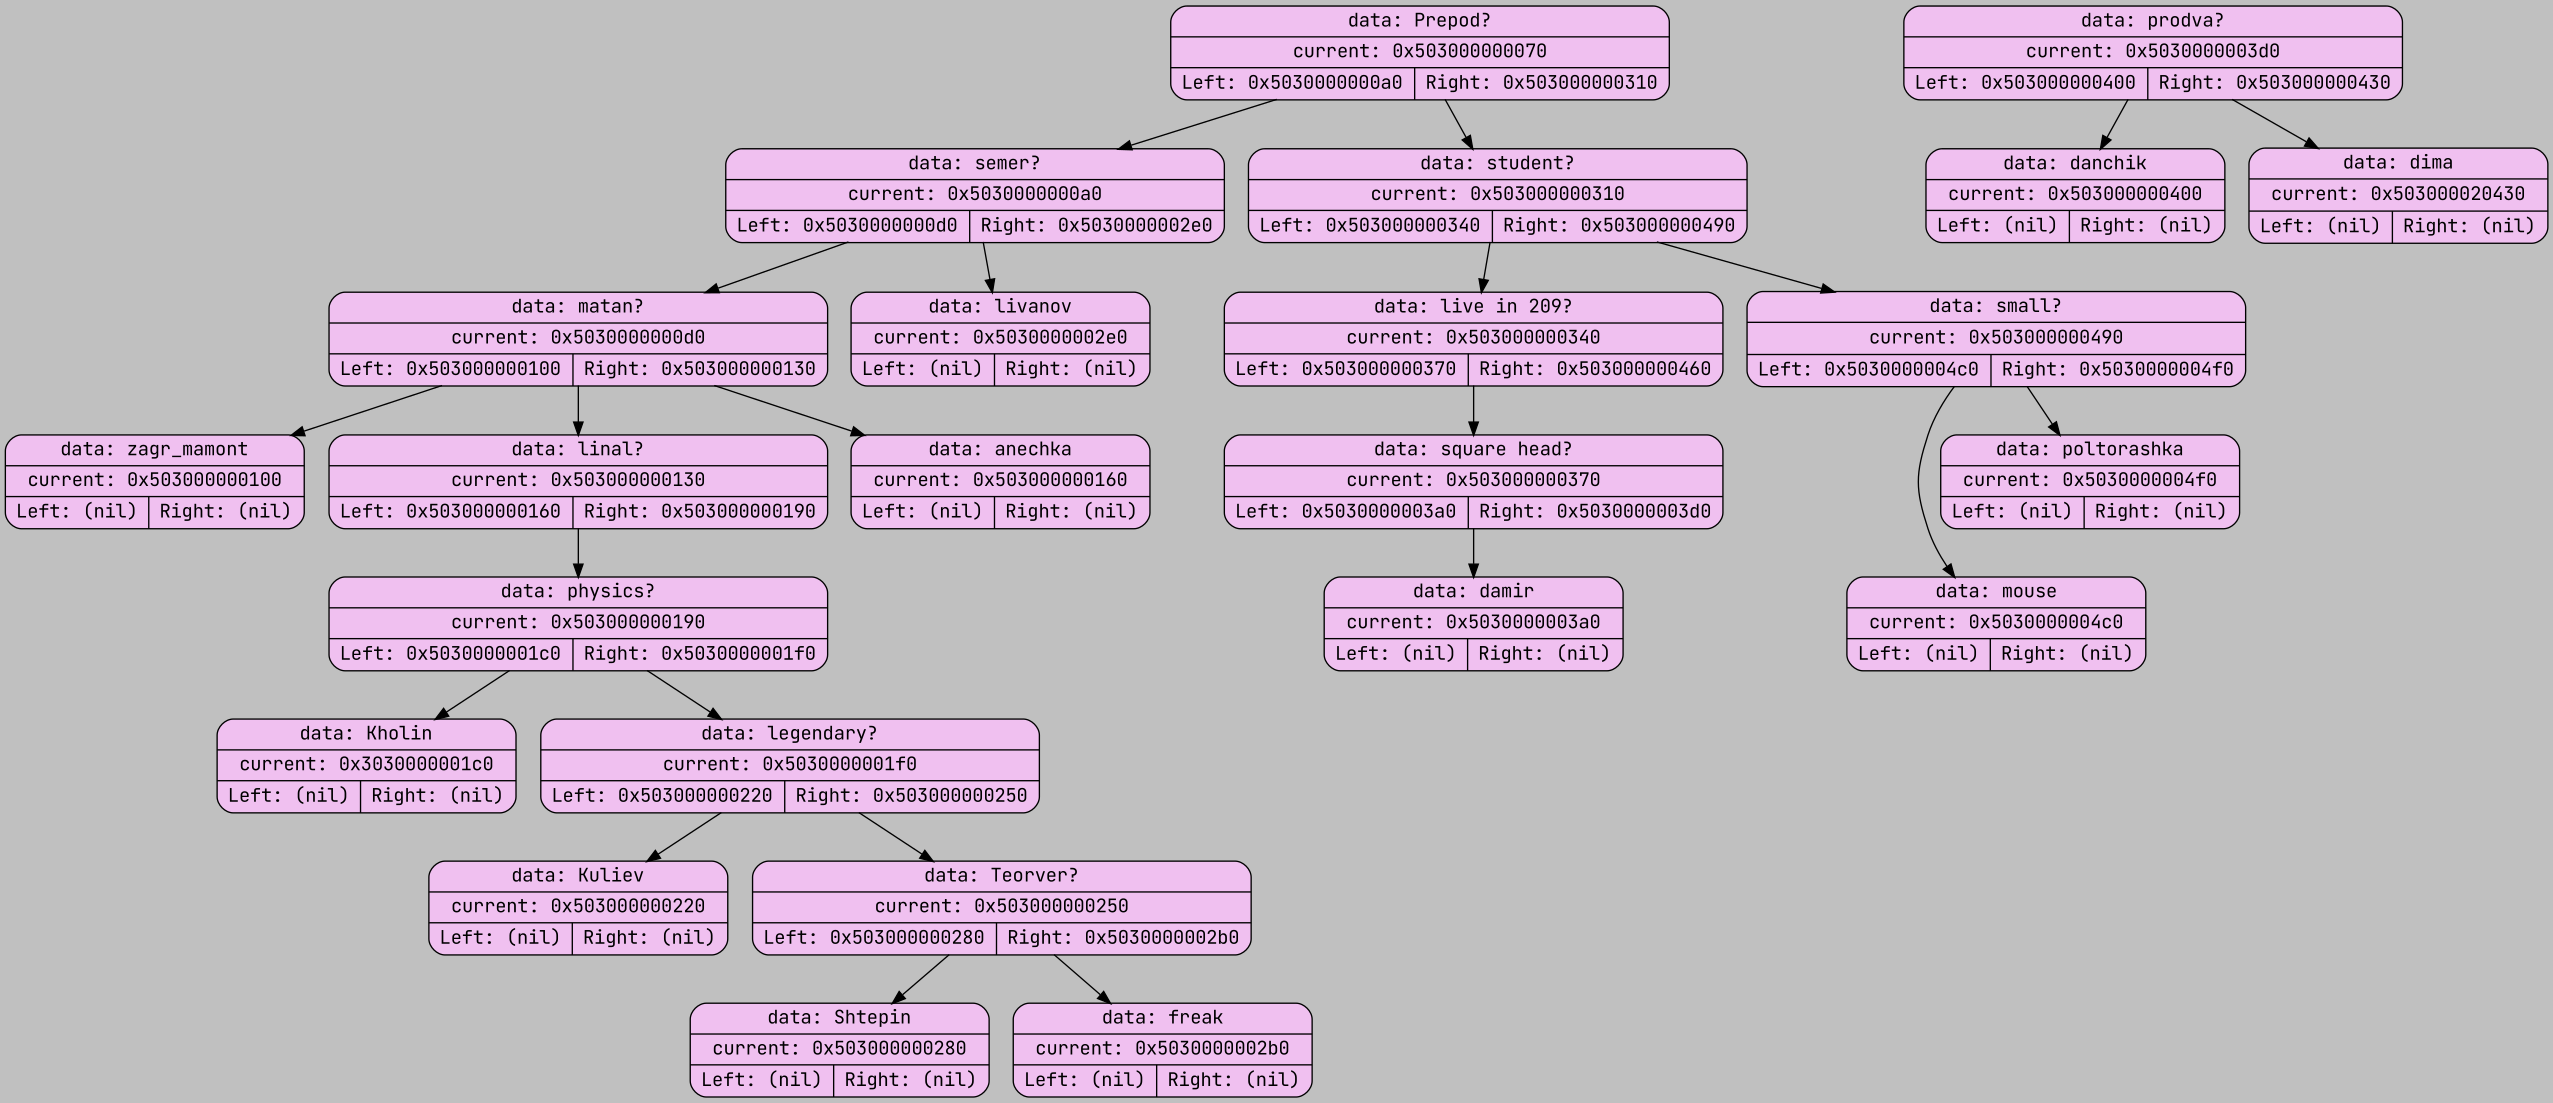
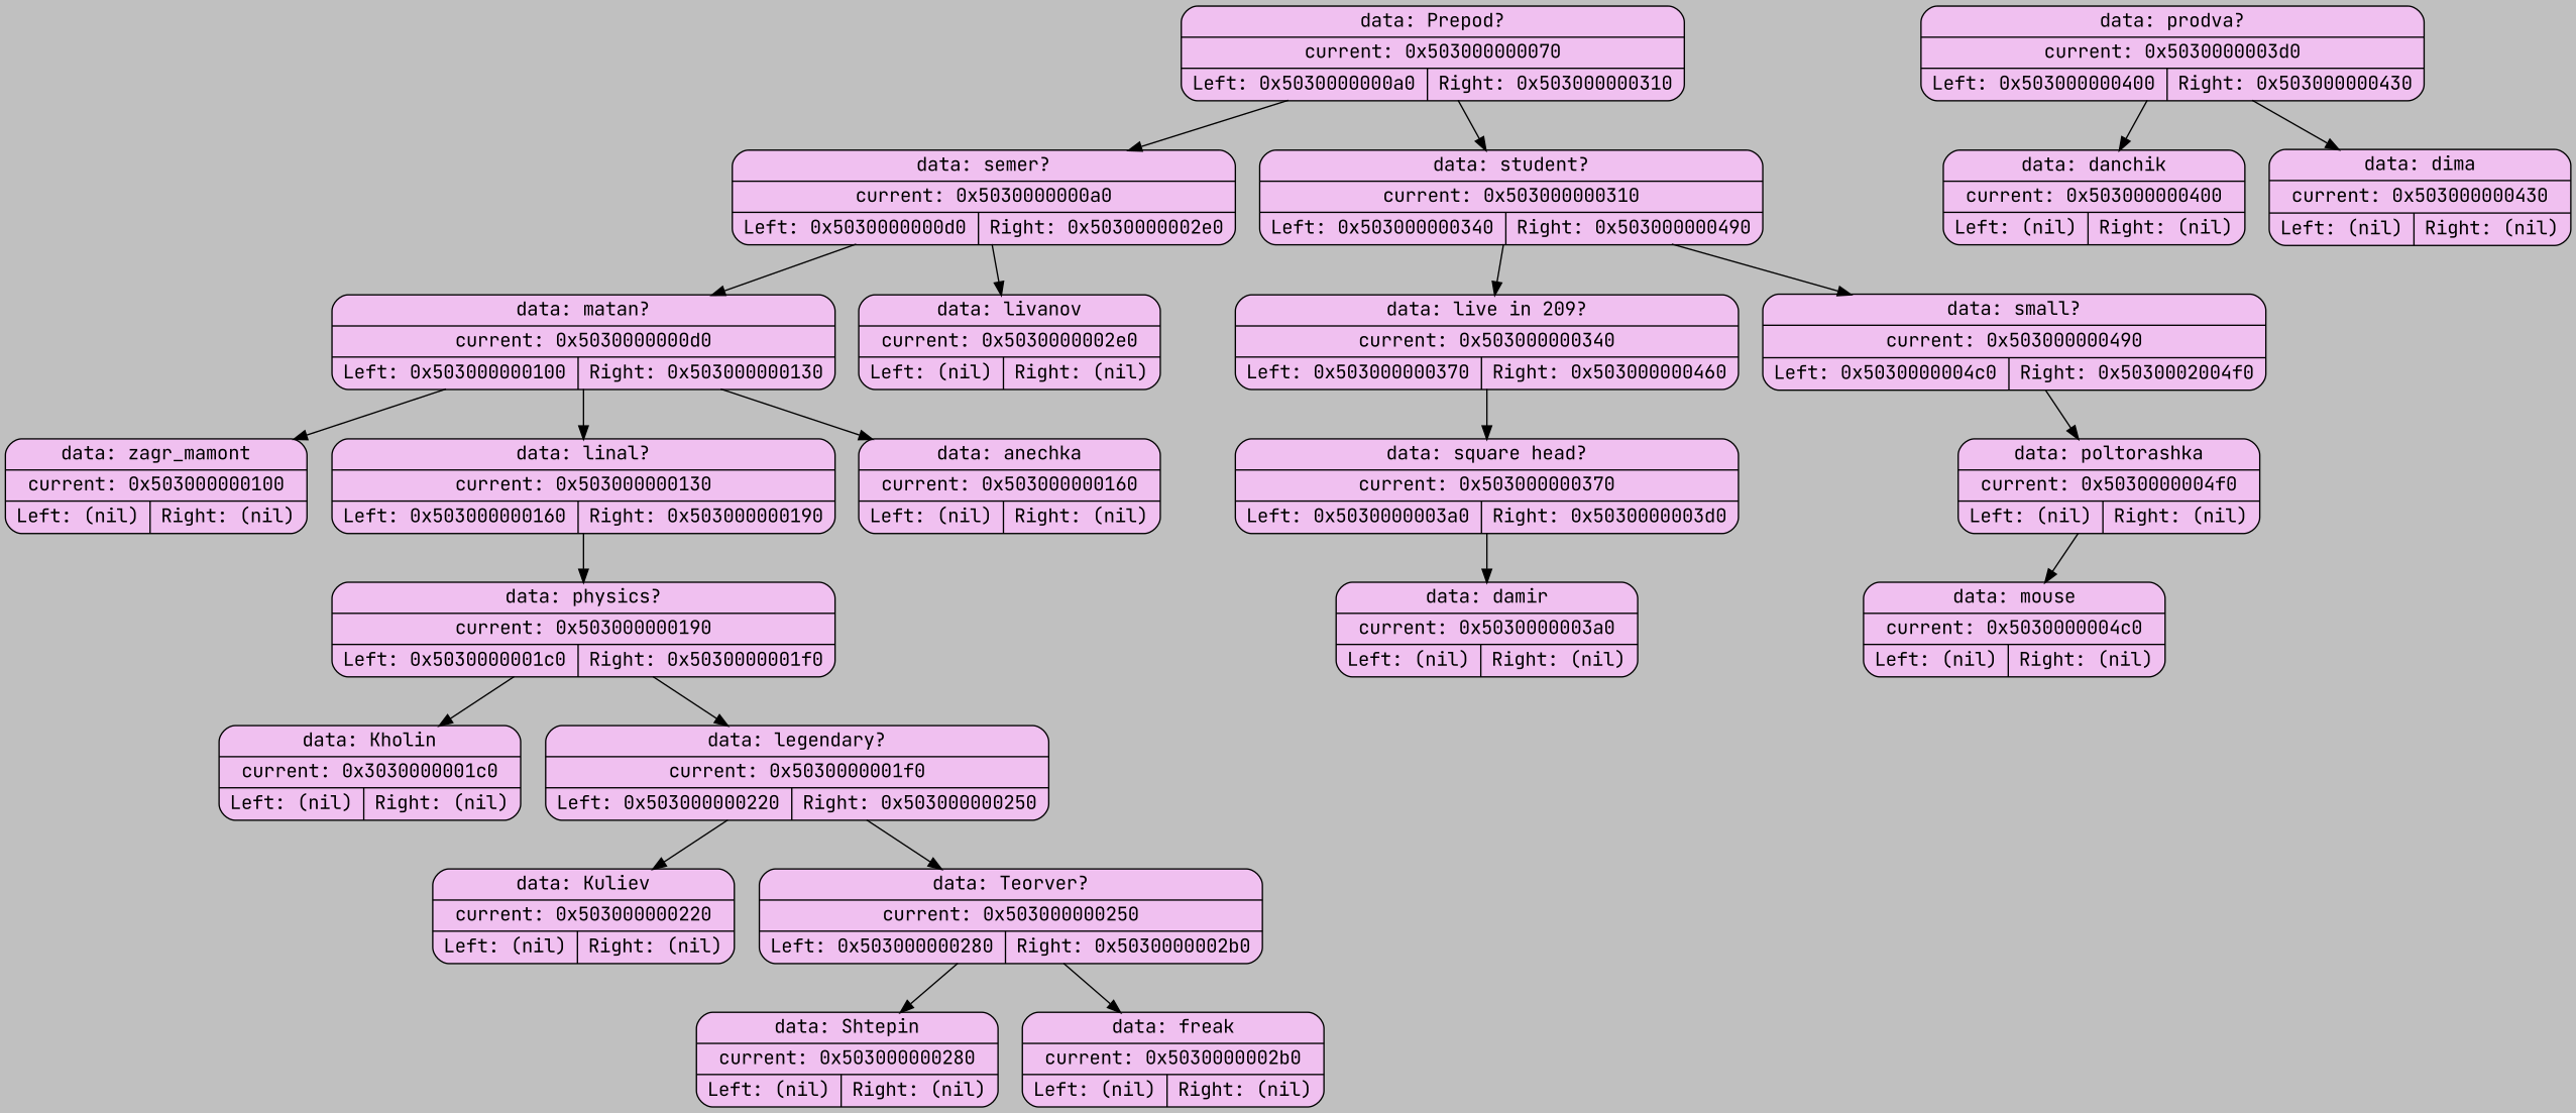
  digraph {
    bgcolor="#C0C0C0"
    fontname="JetBrains Mono"
    node [fillcolor="#F0C0F0" fontname="JetBrains Mono" shape=Mrecord style=filled]
    edge [fontname="JetBrains Mono"]
    n1 [label="{data: Prepod? | current: 0x503000000070 | { Left: 0x5030000000a0 | Right: 0x503000000310 } }"]
    n2 [label="{data: semer? | current: 0x5030000000a0 | { Left: 0x5030000000d0 | Right: 0x5030000002e0 } }"]
    n3 [label="{data: student? | current: 0x503000000310 | { Left: 0x503000000340 | Right: 0x503000000490 } }"]
    n4 [label="{data: matan? | current: 0x5030000000d0 | { Left: 0x503000000100 | Right: 0x503000000130 } }"]
    n5 [label="{data: livanov | current: 0x5030000002e0 | { Left: (nil) | Right: (nil) } }"]
    n6 [label="{data: live in 209? | current: 0x503000000340 | { Left: 0x503000000370 | Right: 0x503000000460 } }"]
-   n7 [label="{data: small? | current: 0x503000000490 | { Left: 0x5030000004c0 | Right: 0x5030000004f0 } }"]
+   n7 [label="{data: small? | current: 0x503000000490 | { Left: 0x5030000004c0 | Right: 0x5030002004f0 } }"]
    n8 [label="{data: zagr_mamont | current: 0x503000000100 | { Left: (nil) | Right: (nil) } }"]
    n9 [label="{data: linal? | current: 0x503000000130 | { Left: 0x503000000160 | Right: 0x503000000190 } }"]
    n10 [label="{data: anechka | current: 0x503000000160 | { Left: (nil) | Right: (nil) } }"]
    n11 [label="{data: physics? | current: 0x503000000190 | { Left: 0x5030000001c0 | Right: 0x5030000001f0 } }"]
    n12 [label="{data: Kholin | current: 0x3030000001c0 | { Left: (nil) | Right: (nil) } }"]
    n13 [label="{data: legendary? | current: 0x5030000001f0 | { Left: 0x503000000220 | Right: 0x503000000250 } }"]
    n14 [label="{data: Kuliev | current: 0x503000000220 | { Left: (nil) | Right: (nil) } }"]
    n15 [label="{data: Teorver? | current: 0x503000000250 | { Left: 0x503000000280 | Right: 0x5030000002b0 } }"]
    n16 [label="{data: Shtepin | current: 0x503000000280 | { Left: (nil) | Right: (nil) } }"]
    n17 [label="{data: freak | current: 0x5030000002b0 | { Left: (nil) | Right: (nil) } }"]
    n18 [label="{data: square head? | current: 0x503000000370 | { Left: 0x5030000003a0 | Right: 0x5030000003d0 } }"]
    n19 [label="{data: mouse | current: 0x5030000004c0 | { Left: (nil) | Right: (nil) } }"]
    n20 [label="{data: poltorashka | current: 0x5030000004f0 | { Left: (nil) | Right: (nil) } }"]
    n21 [label="{data: damir | current: 0x5030000003a0 | { Left: (nil) | Right: (nil) } }"]
    n22 [label="{data: prodva? | current: 0x5030000003d0 | { Left: 0x503000000400 | Right: 0x503000000430 } }"]
    n23 [label="{data: danchik | current: 0x503000000400 | { Left: (nil) | Right: (nil) } }"]
-   n24 [label="{data: dima | current: 0x503000020430 | { Left: (nil) | Right: (nil) } }"]
+   n24 [label="{data: dima | current: 0x503000000430 | { Left: (nil) | Right: (nil) } }"]
    n1 -> n2
    n1 -> n3
    n2 -> n4
    n2 -> n5
    n3 -> n6
    n3 -> n7
    n4 -> n8
    n4 -> n9
    n4 -> n10
    n6 -> n18
-   n7 -> n19
+   n20 -> n19
    n7 -> n20
    n9 -> n11
    n11 -> n12
    n11 -> n13
    n13 -> n14
    n13 -> n15
    n15 -> n16
    n15 -> n17
    n18 -> n21
    n22 -> n23
    n22 -> n24
  }
